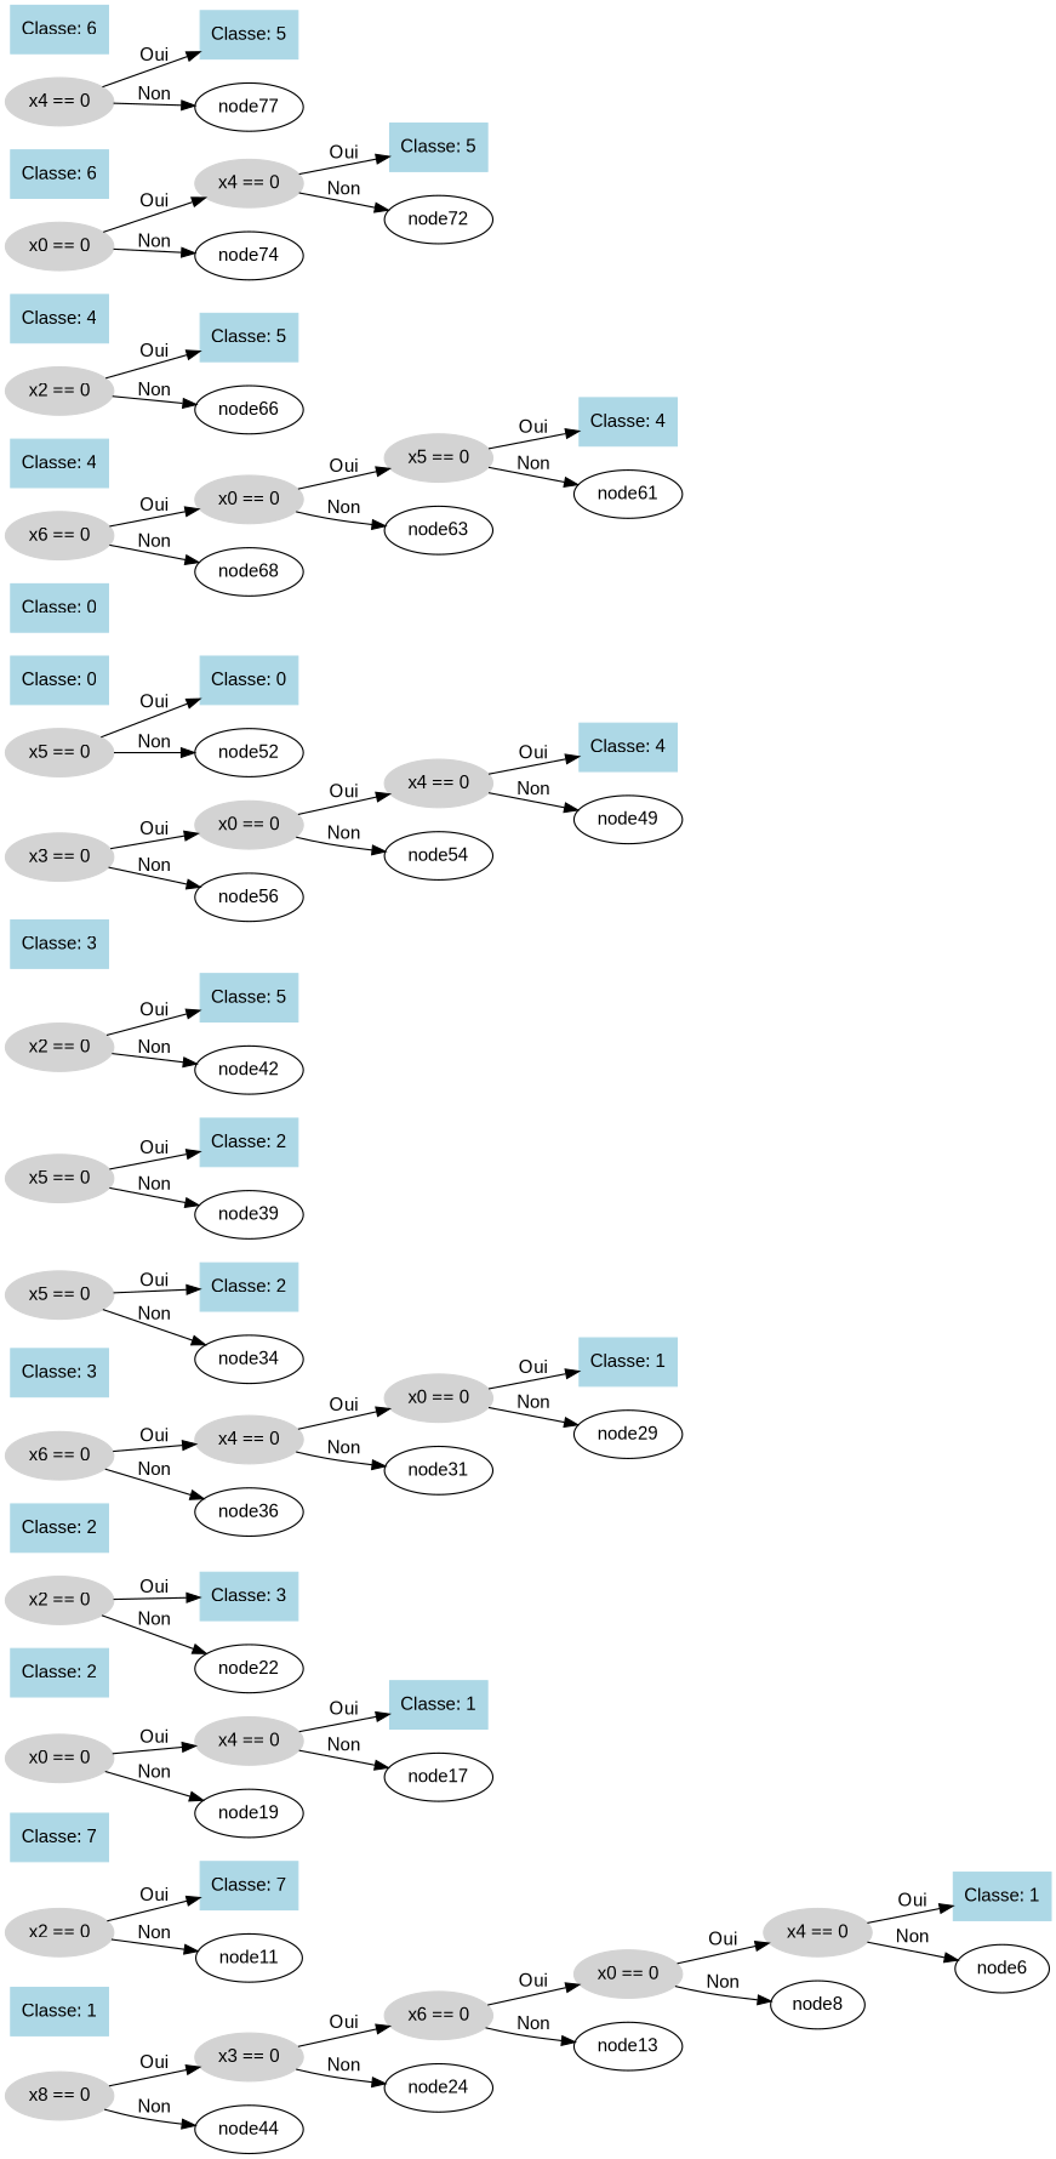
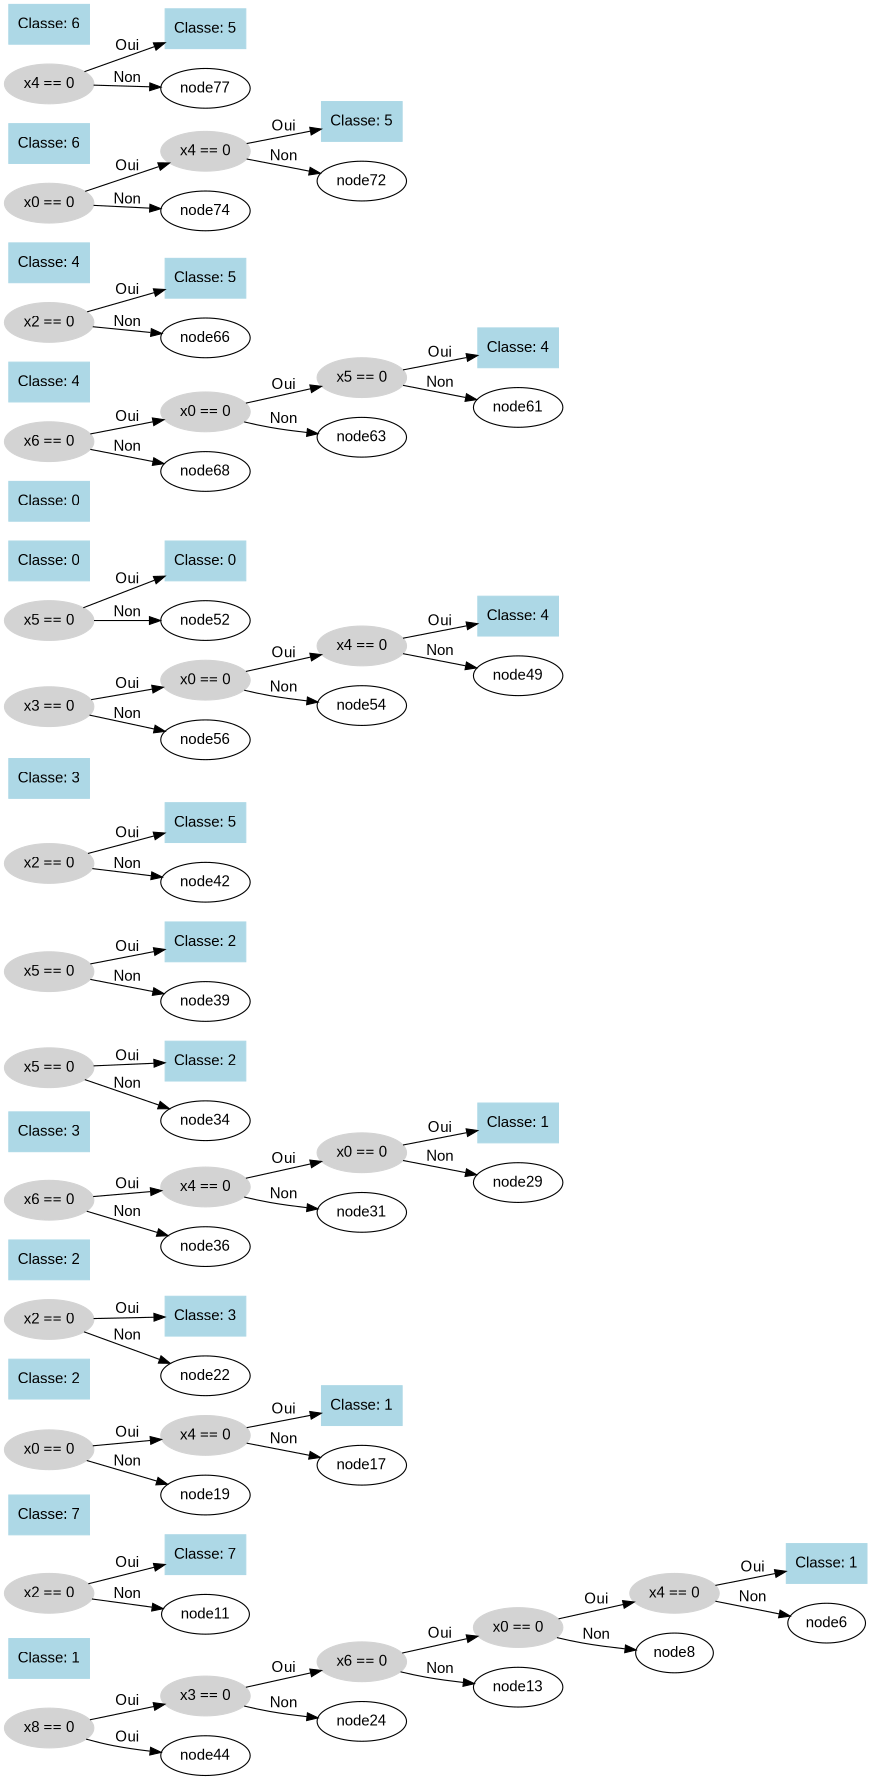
  digraph {
    fontname="Liberation Sans"
    rankdir=LR
    node [fontname="Liberation Sans" style=filled]
    edge [fontname="Liberation Sans"]
    n1 [color=lightgray label="x8 == 0" shape=ellipse]
    n2 [color=lightgray label="x3 == 0" shape=ellipse]
    node44 [style=""]
    n4 [color=lightgray label="x6 == 0" shape=ellipse]
    node24 [style=""]
    n6 [color=lightgray label="x0 == 0" shape=ellipse]
    node13 [style=""]
    n8 [color=lightgray label="x4 == 0" shape=ellipse]
    node8 [style=""]
    n10 [color=lightblue label="Classe: 1" shape=box]
    node6 [style=""]
    n12 [color=lightblue label="Classe: 1" shape=box]
    n13 [color=lightgray label="x2 == 0" shape=ellipse]
    n14 [color=lightblue label="Classe: 7" shape=box]
    node11 [style=""]
    n16 [color=lightblue label="Classe: 7" shape=box]
    n17 [color=lightgray label="x0 == 0" shape=ellipse]
    n18 [color=lightgray label="x4 == 0" shape=ellipse]
    node19 [style=""]
    n20 [color=lightblue label="Classe: 1" shape=box]
    node17 [style=""]
    n22 [color=lightblue label="Classe: 2" shape=box]
    n23 [color=lightgray label="x2 == 0" shape=ellipse]
    n24 [color=lightblue label="Classe: 3" shape=box]
    node22 [style=""]
    n26 [color=lightblue label="Classe: 2" shape=box]
    n27 [color=lightgray label="x6 == 0" shape=ellipse]
    n28 [color=lightgray label="x4 == 0" shape=ellipse]
    node36 [style=""]
    n30 [color=lightgray label="x0 == 0" shape=ellipse]
    node31 [style=""]
    n32 [color=lightblue label="Classe: 1" shape=box]
    node29 [style=""]
    n34 [color=lightblue label="Classe: 3" shape=box]
    n35 [color=lightgray label="x5 == 0" shape=ellipse]
    n36 [color=lightblue label="Classe: 2" shape=box]
    node34 [style=""]
    n38 [color=lightgray label="x5 == 0" shape=ellipse]
    n39 [color=lightblue label="Classe: 2" shape=box]
    node39 [style=""]
    n41 [color=lightgray label="x2 == 0" shape=ellipse]
    n42 [color=lightblue label="Classe: 5" shape=box]
    node42 [style=""]
    n44 [color=lightblue label="Classe: 3" shape=box]
    n45 [color=lightgray label="x3 == 0" shape=ellipse]
    n46 [color=lightgray label="x0 == 0" shape=ellipse]
    node56 [style=""]
    n48 [color=lightgray label="x4 == 0" shape=ellipse]
    node54 [style=""]
    n50 [color=lightblue label="Classe: 4" shape=box]
    node49 [style=""]
    n52 [color=lightgray label="x5 == 0" shape=ellipse]
    n53 [color=lightblue label="Classe: 0" shape=box]
    node52 [style=""]
    n55 [color=lightblue label="Classe: 0" shape=box]
    n56 [color=lightblue label="Classe: 0" shape=box]
    n57 [color=lightgray label="x6 == 0" shape=ellipse]
    n58 [color=lightgray label="x0 == 0" shape=ellipse]
    node68 [style=""]
    n60 [color=lightgray label="x5 == 0" shape=ellipse]
    node63 [style=""]
    n62 [color=lightblue label="Classe: 4" shape=box]
    node61 [style=""]
    n64 [color=lightblue label="Classe: 4" shape=box]
    n65 [color=lightgray label="x2 == 0" shape=ellipse]
    n66 [color=lightblue label="Classe: 5" shape=box]
    node66 [style=""]
    n68 [color=lightblue label="Classe: 4" shape=box]
    n69 [color=lightgray label="x0 == 0" shape=ellipse]
    n70 [color=lightgray label="x4 == 0" shape=ellipse]
    node74 [style=""]
    n72 [color=lightblue label="Classe: 5" shape=box]
    node72 [style=""]
    n74 [color=lightblue label="Classe: 6" shape=box]
    n75 [color=lightgray label="x4 == 0" shape=ellipse]
    n76 [color=lightblue label="Classe: 5" shape=box]
    node77 [style=""]
    n78 [color=lightblue label="Classe: 6" shape=box]
    n1 -> n2 [label=Oui]
-   n1 -> node44 [label=Non]
+   n1 -> node44 [label=Oui]
    n2 -> n4 [label=Oui]
    n2 -> node24 [label=Non]
    n4 -> n6 [label=Oui]
    n4 -> node13 [label=Non]
    n6 -> n8 [label=Oui]
    n6 -> node8 [label=Non]
    n8 -> n10 [label=Oui]
    n8 -> node6 [label=Non]
    n13 -> n14 [label=Oui]
    n13 -> node11 [label=Non]
    n17 -> n18 [label=Oui]
    n17 -> node19 [label=Non]
    n18 -> n20 [label=Oui]
    n18 -> node17 [label=Non]
    n23 -> n24 [label=Oui]
    n23 -> node22 [label=Non]
    n27 -> n28 [label=Oui]
    n27 -> node36 [label=Non]
    n28 -> n30 [label=Oui]
    n28 -> node31 [label=Non]
    n30 -> n32 [label=Oui]
    n30 -> node29 [label=Non]
    n35 -> n36 [label=Oui]
    n35 -> node34 [label=Non]
    n38 -> n39 [label=Oui]
    n38 -> node39 [label=Non]
    n41 -> n42 [label=Oui]
    n41 -> node42 [label=Non]
    n45 -> n46 [label=Oui]
    n45 -> node56 [label=Non]
    n46 -> n48 [label=Oui]
    n46 -> node54 [label=Non]
    n48 -> n50 [label=Oui]
    n48 -> node49 [label=Non]
    n52 -> n53 [label=Oui]
    n52 -> node52 [label=Non]
    n57 -> n58 [label=Oui]
    n57 -> node68 [label=Non]
    n58 -> n60 [label=Oui]
    n58 -> node63 [label=Non]
    n60 -> n62 [label=Oui]
    n60 -> node61 [label=Non]
    n65 -> n66 [label=Oui]
    n65 -> node66 [label=Non]
    n69 -> n70 [label=Oui]
    n69 -> node74 [label=Non]
    n70 -> n72 [label=Oui]
    n70 -> node72 [label=Non]
    n75 -> n76 [label=Oui]
    n75 -> node77 [label=Non]
  }
